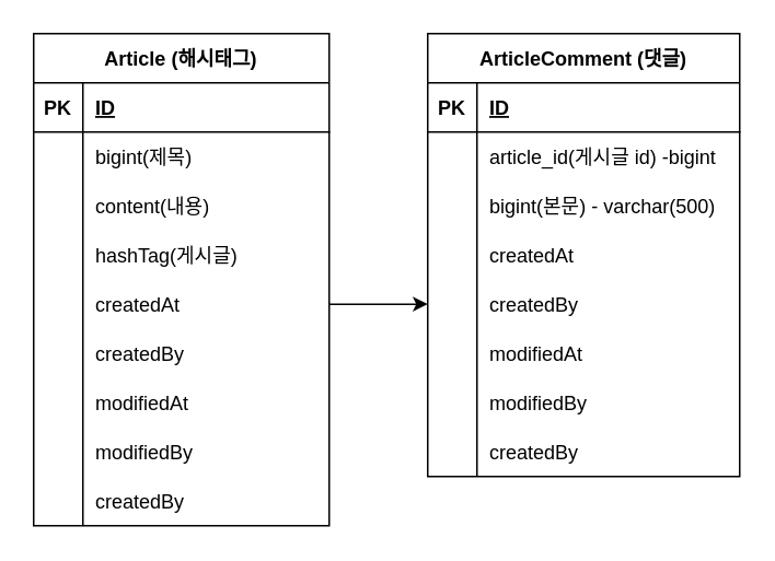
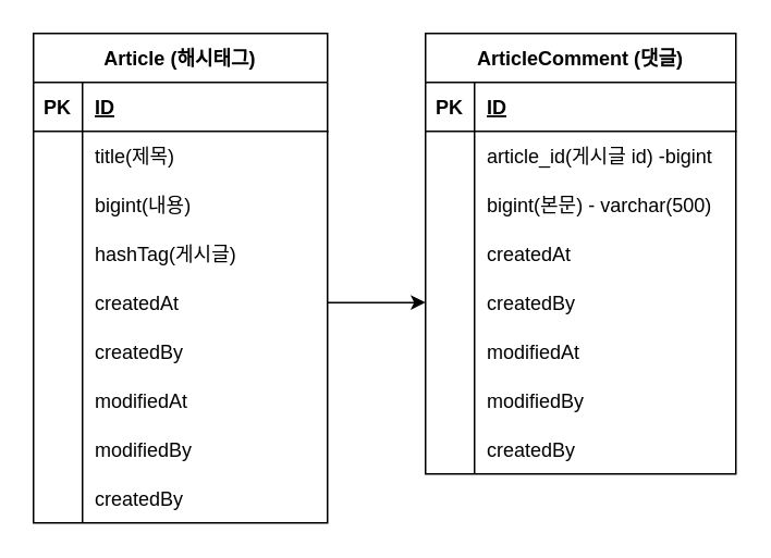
  <mxCell id="0" />
  <mxCell id="1" parent="0" />
  <mxCell id="2" value="Article (해시태그)" style="shape=table;startSize=30;container=1;collapsible=1;childLayout=tableLayout;fixedRows=1;rowLines=0;fontStyle=1;align=center;resizeLast=1;" vertex="1" parent="1"><mxGeometry x="20" y="20" width="180" height="300" as="geometry" /></mxCell>
  <mxCell id="3" value="" style="shape=tableRow;horizontal=0;startSize=0;swimlaneHead=0;swimlaneBody=0;fillColor=none;collapsible=0;dropTarget=0;points=[[0,0.5],[1,0.5]];portConstraint=eastwest;top=0;left=0;right=0;bottom=1;" vertex="1" parent="2"><mxGeometry y="30" width="180" height="30" as="geometry" /></mxCell>
  <mxCell id="4" value="PK" style="shape=partialRectangle;connectable=0;fillColor=none;top=0;left=0;bottom=0;right=0;fontStyle=1;overflow=hidden;" vertex="1" parent="3"><mxGeometry width="30" height="30" as="geometry"><mxRectangle width="30" height="30" as="alternateBounds" /></mxGeometry></mxCell>
  <mxCell id="5" value="ID" style="shape=partialRectangle;connectable=0;fillColor=none;top=0;left=0;bottom=0;right=0;align=left;spacingLeft=6;fontStyle=5;overflow=hidden;" vertex="1" parent="3"><mxGeometry x="30" width="150" height="30" as="geometry"><mxRectangle width="150" height="30" as="alternateBounds" /></mxGeometry></mxCell>
  <mxCell id="6" value="" style="shape=tableRow;horizontal=0;startSize=0;swimlaneHead=0;swimlaneBody=0;fillColor=none;collapsible=0;dropTarget=0;points=[[0,0.5],[1,0.5]];portConstraint=eastwest;top=0;left=0;right=0;bottom=0;" vertex="1" parent="2"><mxGeometry y="60" width="180" height="30" as="geometry" /></mxCell>
  <mxCell id="7" value="" style="shape=partialRectangle;connectable=0;fillColor=none;top=0;left=0;bottom=0;right=0;editable=1;overflow=hidden;" vertex="1" parent="6"><mxGeometry width="30" height="30" as="geometry"><mxRectangle width="30" height="30" as="alternateBounds" /></mxGeometry></mxCell>
- <mxCell id="8" value="bigint(제목)" style="shape=partialRectangle;connectable=0;fillColor=none;top=0;left=0;bottom=0;right=0;align=left;spacingLeft=6;overflow=hidden;" vertex="1" parent="6"><mxGeometry x="30" width="150" height="30" as="geometry"><mxRectangle width="150" height="30" as="alternateBounds" /></mxGeometry></mxCell>
+ <mxCell id="8" value="title(제목)" style="shape=partialRectangle;connectable=0;fillColor=none;top=0;left=0;bottom=0;right=0;align=left;spacingLeft=6;overflow=hidden;" vertex="1" parent="6"><mxGeometry x="30" width="150" height="30" as="geometry"><mxRectangle width="150" height="30" as="alternateBounds" /></mxGeometry></mxCell>
  <mxCell id="9" value="" style="shape=tableRow;horizontal=0;startSize=0;swimlaneHead=0;swimlaneBody=0;fillColor=none;collapsible=0;dropTarget=0;points=[[0,0.5],[1,0.5]];portConstraint=eastwest;top=0;left=0;right=0;bottom=0;" vertex="1" parent="2"><mxGeometry y="90" width="180" height="30" as="geometry" /></mxCell>
  <mxCell id="10" value="" style="shape=partialRectangle;connectable=0;fillColor=none;top=0;left=0;bottom=0;right=0;editable=1;overflow=hidden;" vertex="1" parent="9"><mxGeometry width="30" height="30" as="geometry"><mxRectangle width="30" height="30" as="alternateBounds" /></mxGeometry></mxCell>
- <mxCell id="11" value="content(내용)" style="shape=partialRectangle;connectable=0;fillColor=none;top=0;left=0;bottom=0;right=0;align=left;spacingLeft=6;overflow=hidden;" vertex="1" parent="9"><mxGeometry x="30" width="150" height="30" as="geometry"><mxRectangle width="150" height="30" as="alternateBounds" /></mxGeometry></mxCell>
+ <mxCell id="11" value="bigint(내용)" style="shape=partialRectangle;connectable=0;fillColor=none;top=0;left=0;bottom=0;right=0;align=left;spacingLeft=6;overflow=hidden;" vertex="1" parent="9"><mxGeometry x="30" width="150" height="30" as="geometry"><mxRectangle width="150" height="30" as="alternateBounds" /></mxGeometry></mxCell>
  <mxCell id="12" value="" style="shape=tableRow;horizontal=0;startSize=0;swimlaneHead=0;swimlaneBody=0;fillColor=none;collapsible=0;dropTarget=0;points=[[0,0.5],[1,0.5]];portConstraint=eastwest;top=0;left=0;right=0;bottom=0;" vertex="1" parent="2"><mxGeometry y="120" width="180" height="30" as="geometry" /></mxCell>
  <mxCell id="13" value="" style="shape=partialRectangle;connectable=0;fillColor=none;top=0;left=0;bottom=0;right=0;editable=1;overflow=hidden;" vertex="1" parent="12"><mxGeometry width="30" height="30" as="geometry"><mxRectangle width="30" height="30" as="alternateBounds" /></mxGeometry></mxCell>
  <mxCell id="14" value="hashTag(게시글)" style="shape=partialRectangle;connectable=0;fillColor=none;top=0;left=0;bottom=0;right=0;align=left;spacingLeft=6;overflow=hidden;" vertex="1" parent="12"><mxGeometry x="30" width="150" height="30" as="geometry"><mxRectangle width="150" height="30" as="alternateBounds" /></mxGeometry></mxCell>
  <mxCell id="15" value="" style="shape=tableRow;horizontal=0;startSize=0;swimlaneHead=0;swimlaneBody=0;fillColor=none;collapsible=0;dropTarget=0;points=[[0,0.5],[1,0.5]];portConstraint=eastwest;top=0;left=0;right=0;bottom=0;" vertex="1" parent="2"><mxGeometry y="150" width="180" height="30" as="geometry" /></mxCell>
  <mxCell id="16" value="" style="shape=partialRectangle;connectable=0;fillColor=none;top=0;left=0;bottom=0;right=0;editable=1;overflow=hidden;" vertex="1" parent="15"><mxGeometry width="30" height="30" as="geometry"><mxRectangle width="30" height="30" as="alternateBounds" /></mxGeometry></mxCell>
  <mxCell id="17" value="createdAt" style="shape=partialRectangle;connectable=0;fillColor=none;top=0;left=0;bottom=0;right=0;align=left;spacingLeft=6;overflow=hidden;" vertex="1" parent="15"><mxGeometry x="30" width="150" height="30" as="geometry"><mxRectangle width="150" height="30" as="alternateBounds" /></mxGeometry></mxCell>
  <mxCell id="18" value="" style="shape=tableRow;horizontal=0;startSize=0;swimlaneHead=0;swimlaneBody=0;fillColor=none;collapsible=0;dropTarget=0;points=[[0,0.5],[1,0.5]];portConstraint=eastwest;top=0;left=0;right=0;bottom=0;" vertex="1" parent="2"><mxGeometry y="180" width="180" height="30" as="geometry" /></mxCell>
  <mxCell id="19" value="" style="shape=partialRectangle;connectable=0;fillColor=none;top=0;left=0;bottom=0;right=0;editable=1;overflow=hidden;" vertex="1" parent="18"><mxGeometry width="30" height="30" as="geometry"><mxRectangle width="30" height="30" as="alternateBounds" /></mxGeometry></mxCell>
  <mxCell id="20" value="createdBy" style="shape=partialRectangle;connectable=0;fillColor=none;top=0;left=0;bottom=0;right=0;align=left;spacingLeft=6;overflow=hidden;" vertex="1" parent="18"><mxGeometry x="30" width="150" height="30" as="geometry"><mxRectangle width="150" height="30" as="alternateBounds" /></mxGeometry></mxCell>
  <mxCell id="21" value="" style="shape=tableRow;horizontal=0;startSize=0;swimlaneHead=0;swimlaneBody=0;fillColor=none;collapsible=0;dropTarget=0;points=[[0,0.5],[1,0.5]];portConstraint=eastwest;top=0;left=0;right=0;bottom=0;" vertex="1" parent="2"><mxGeometry y="210" width="180" height="30" as="geometry" /></mxCell>
  <mxCell id="22" value="" style="shape=partialRectangle;connectable=0;fillColor=none;top=0;left=0;bottom=0;right=0;editable=1;overflow=hidden;" vertex="1" parent="21"><mxGeometry width="30" height="30" as="geometry"><mxRectangle width="30" height="30" as="alternateBounds" /></mxGeometry></mxCell>
  <mxCell id="23" value="modifiedAt" style="shape=partialRectangle;connectable=0;fillColor=none;top=0;left=0;bottom=0;right=0;align=left;spacingLeft=6;overflow=hidden;" vertex="1" parent="21"><mxGeometry x="30" width="150" height="30" as="geometry"><mxRectangle width="150" height="30" as="alternateBounds" /></mxGeometry></mxCell>
  <mxCell id="24" value="" style="shape=tableRow;horizontal=0;startSize=0;swimlaneHead=0;swimlaneBody=0;fillColor=none;collapsible=0;dropTarget=0;points=[[0,0.5],[1,0.5]];portConstraint=eastwest;top=0;left=0;right=0;bottom=0;" vertex="1" parent="2"><mxGeometry y="240" width="180" height="30" as="geometry" /></mxCell>
  <mxCell id="25" value="" style="shape=partialRectangle;connectable=0;fillColor=none;top=0;left=0;bottom=0;right=0;editable=1;overflow=hidden;" vertex="1" parent="24"><mxGeometry width="30" height="30" as="geometry"><mxRectangle width="30" height="30" as="alternateBounds" /></mxGeometry></mxCell>
  <mxCell id="26" value="modifiedBy" style="shape=partialRectangle;connectable=0;fillColor=none;top=0;left=0;bottom=0;right=0;align=left;spacingLeft=6;overflow=hidden;" vertex="1" parent="24"><mxGeometry x="30" width="150" height="30" as="geometry"><mxRectangle width="150" height="30" as="alternateBounds" /></mxGeometry></mxCell>
  <mxCell id="27" value="" style="shape=tableRow;horizontal=0;startSize=0;swimlaneHead=0;swimlaneBody=0;fillColor=none;collapsible=0;dropTarget=0;points=[[0,0.5],[1,0.5]];portConstraint=eastwest;top=0;left=0;right=0;bottom=0;" vertex="1" parent="2"><mxGeometry y="270" width="180" height="30" as="geometry" /></mxCell>
  <mxCell id="28" value="" style="shape=partialRectangle;connectable=0;fillColor=none;top=0;left=0;bottom=0;right=0;editable=1;overflow=hidden;" vertex="1" parent="27"><mxGeometry width="30" height="30" as="geometry"><mxRectangle width="30" height="30" as="alternateBounds" /></mxGeometry></mxCell>
  <mxCell id="29" value="createdBy" style="shape=partialRectangle;connectable=0;fillColor=none;top=0;left=0;bottom=0;right=0;align=left;spacingLeft=6;overflow=hidden;" vertex="1" parent="27"><mxGeometry x="30" width="150" height="30" as="geometry"><mxRectangle width="150" height="30" as="alternateBounds" /></mxGeometry></mxCell>
  <mxCell id="30" value="ArticleComment (댓글)" style="shape=table;startSize=30;container=1;collapsible=1;childLayout=tableLayout;fixedRows=1;rowLines=0;fontStyle=1;align=center;resizeLast=1;" vertex="1" parent="1"><mxGeometry x="260" y="20" width="190" height="270" as="geometry" /></mxCell>
  <mxCell id="31" value="" style="shape=tableRow;horizontal=0;startSize=0;swimlaneHead=0;swimlaneBody=0;fillColor=none;collapsible=0;dropTarget=0;points=[[0,0.5],[1,0.5]];portConstraint=eastwest;top=0;left=0;right=0;bottom=1;" vertex="1" parent="30"><mxGeometry y="30" width="190" height="30" as="geometry" /></mxCell>
  <mxCell id="32" value="PK" style="shape=partialRectangle;connectable=0;fillColor=none;top=0;left=0;bottom=0;right=0;fontStyle=1;overflow=hidden;" vertex="1" parent="31"><mxGeometry width="30" height="30" as="geometry"><mxRectangle width="30" height="30" as="alternateBounds" /></mxGeometry></mxCell>
  <mxCell id="33" value="ID" style="shape=partialRectangle;connectable=0;fillColor=none;top=0;left=0;bottom=0;right=0;align=left;spacingLeft=6;fontStyle=5;overflow=hidden;" vertex="1" parent="31"><mxGeometry x="30" width="160" height="30" as="geometry"><mxRectangle width="160" height="30" as="alternateBounds" /></mxGeometry></mxCell>
  <mxCell id="34" value="" style="shape=tableRow;horizontal=0;startSize=0;swimlaneHead=0;swimlaneBody=0;fillColor=none;collapsible=0;dropTarget=0;points=[[0,0.5],[1,0.5]];portConstraint=eastwest;top=0;left=0;right=0;bottom=0;" vertex="1" parent="30"><mxGeometry y="60" width="190" height="30" as="geometry" /></mxCell>
  <mxCell id="35" value="" style="shape=partialRectangle;connectable=0;fillColor=none;top=0;left=0;bottom=0;right=0;editable=1;overflow=hidden;" vertex="1" parent="34"><mxGeometry width="30" height="30" as="geometry"><mxRectangle width="30" height="30" as="alternateBounds" /></mxGeometry></mxCell>
  <mxCell id="36" value="article_id(게시글 id) -bigint" style="shape=partialRectangle;connectable=0;fillColor=none;top=0;left=0;bottom=0;right=0;align=left;spacingLeft=6;overflow=hidden;" vertex="1" parent="34"><mxGeometry x="30" width="160" height="30" as="geometry"><mxRectangle width="160" height="30" as="alternateBounds" /></mxGeometry></mxCell>
  <mxCell id="37" value="" style="shape=tableRow;horizontal=0;startSize=0;swimlaneHead=0;swimlaneBody=0;fillColor=none;collapsible=0;dropTarget=0;points=[[0,0.5],[1,0.5]];portConstraint=eastwest;top=0;left=0;right=0;bottom=0;" vertex="1" parent="30"><mxGeometry y="90" width="190" height="30" as="geometry" /></mxCell>
  <mxCell id="38" value="" style="shape=partialRectangle;connectable=0;fillColor=none;top=0;left=0;bottom=0;right=0;editable=1;overflow=hidden;" vertex="1" parent="37"><mxGeometry width="30" height="30" as="geometry"><mxRectangle width="30" height="30" as="alternateBounds" /></mxGeometry></mxCell>
  <mxCell id="39" value="bigint(본문) - varchar(500)" style="shape=partialRectangle;connectable=0;fillColor=none;top=0;left=0;bottom=0;right=0;align=left;spacingLeft=6;overflow=hidden;" vertex="1" parent="37"><mxGeometry x="30" width="160" height="30" as="geometry"><mxRectangle width="160" height="30" as="alternateBounds" /></mxGeometry></mxCell>
  <mxCell id="40" value="" style="shape=tableRow;horizontal=0;startSize=0;swimlaneHead=0;swimlaneBody=0;fillColor=none;collapsible=0;dropTarget=0;points=[[0,0.5],[1,0.5]];portConstraint=eastwest;top=0;left=0;right=0;bottom=0;" vertex="1" parent="30"><mxGeometry y="120" width="190" height="30" as="geometry" /></mxCell>
  <mxCell id="41" value="" style="shape=partialRectangle;connectable=0;fillColor=none;top=0;left=0;bottom=0;right=0;editable=1;overflow=hidden;" vertex="1" parent="40"><mxGeometry width="30" height="30" as="geometry"><mxRectangle width="30" height="30" as="alternateBounds" /></mxGeometry></mxCell>
  <mxCell id="42" value="createdAt" style="shape=partialRectangle;connectable=0;fillColor=none;top=0;left=0;bottom=0;right=0;align=left;spacingLeft=6;overflow=hidden;" vertex="1" parent="40"><mxGeometry x="30" width="160" height="30" as="geometry"><mxRectangle width="160" height="30" as="alternateBounds" /></mxGeometry></mxCell>
  <mxCell id="43" value="" style="shape=tableRow;horizontal=0;startSize=0;swimlaneHead=0;swimlaneBody=0;fillColor=none;collapsible=0;dropTarget=0;points=[[0,0.5],[1,0.5]];portConstraint=eastwest;top=0;left=0;right=0;bottom=0;" vertex="1" parent="30"><mxGeometry y="150" width="190" height="30" as="geometry" /></mxCell>
  <mxCell id="44" value="" style="shape=partialRectangle;connectable=0;fillColor=none;top=0;left=0;bottom=0;right=0;editable=1;overflow=hidden;" vertex="1" parent="43"><mxGeometry width="30" height="30" as="geometry"><mxRectangle width="30" height="30" as="alternateBounds" /></mxGeometry></mxCell>
  <mxCell id="45" value="createdBy" style="shape=partialRectangle;connectable=0;fillColor=none;top=0;left=0;bottom=0;right=0;align=left;spacingLeft=6;overflow=hidden;" vertex="1" parent="43"><mxGeometry x="30" width="160" height="30" as="geometry"><mxRectangle width="160" height="30" as="alternateBounds" /></mxGeometry></mxCell>
  <mxCell id="46" value="" style="shape=tableRow;horizontal=0;startSize=0;swimlaneHead=0;swimlaneBody=0;fillColor=none;collapsible=0;dropTarget=0;points=[[0,0.5],[1,0.5]];portConstraint=eastwest;top=0;left=0;right=0;bottom=0;" vertex="1" parent="30"><mxGeometry y="180" width="190" height="30" as="geometry" /></mxCell>
  <mxCell id="47" value="" style="shape=partialRectangle;connectable=0;fillColor=none;top=0;left=0;bottom=0;right=0;editable=1;overflow=hidden;" vertex="1" parent="46"><mxGeometry width="30" height="30" as="geometry"><mxRectangle width="30" height="30" as="alternateBounds" /></mxGeometry></mxCell>
  <mxCell id="48" value="modifiedAt" style="shape=partialRectangle;connectable=0;fillColor=none;top=0;left=0;bottom=0;right=0;align=left;spacingLeft=6;overflow=hidden;" vertex="1" parent="46"><mxGeometry x="30" width="160" height="30" as="geometry"><mxRectangle width="160" height="30" as="alternateBounds" /></mxGeometry></mxCell>
  <mxCell id="49" value="" style="shape=tableRow;horizontal=0;startSize=0;swimlaneHead=0;swimlaneBody=0;fillColor=none;collapsible=0;dropTarget=0;points=[[0,0.5],[1,0.5]];portConstraint=eastwest;top=0;left=0;right=0;bottom=0;" vertex="1" parent="30"><mxGeometry y="210" width="190" height="30" as="geometry" /></mxCell>
  <mxCell id="50" value="" style="shape=partialRectangle;connectable=0;fillColor=none;top=0;left=0;bottom=0;right=0;editable=1;overflow=hidden;" vertex="1" parent="49"><mxGeometry width="30" height="30" as="geometry"><mxRectangle width="30" height="30" as="alternateBounds" /></mxGeometry></mxCell>
  <mxCell id="51" value="modifiedBy" style="shape=partialRectangle;connectable=0;fillColor=none;top=0;left=0;bottom=0;right=0;align=left;spacingLeft=6;overflow=hidden;" vertex="1" parent="49"><mxGeometry x="30" width="160" height="30" as="geometry"><mxRectangle width="160" height="30" as="alternateBounds" /></mxGeometry></mxCell>
  <mxCell id="52" value="" style="shape=tableRow;horizontal=0;startSize=0;swimlaneHead=0;swimlaneBody=0;fillColor=none;collapsible=0;dropTarget=0;points=[[0,0.5],[1,0.5]];portConstraint=eastwest;top=0;left=0;right=0;bottom=0;" vertex="1" parent="30"><mxGeometry y="240" width="190" height="30" as="geometry" /></mxCell>
  <mxCell id="53" value="" style="shape=partialRectangle;connectable=0;fillColor=none;top=0;left=0;bottom=0;right=0;editable=1;overflow=hidden;" vertex="1" parent="52"><mxGeometry width="30" height="30" as="geometry"><mxRectangle width="30" height="30" as="alternateBounds" /></mxGeometry></mxCell>
  <mxCell id="54" value="createdBy" style="shape=partialRectangle;connectable=0;fillColor=none;top=0;left=0;bottom=0;right=0;align=left;spacingLeft=6;overflow=hidden;" vertex="1" parent="52"><mxGeometry x="30" width="160" height="30" as="geometry"><mxRectangle width="160" height="30" as="alternateBounds" /></mxGeometry></mxCell>
  <mxCell id="55" style="edgeStyle=orthogonalEdgeStyle;rounded=0;orthogonalLoop=1;jettySize=auto;html=1;exitX=1;exitY=0.5;exitDx=0;exitDy=0;" edge="1" parent="1" source="15"><mxGeometry relative="1" as="geometry"><mxPoint x="260" y="184.909" as="targetPoint" /></mxGeometry></mxCell>
